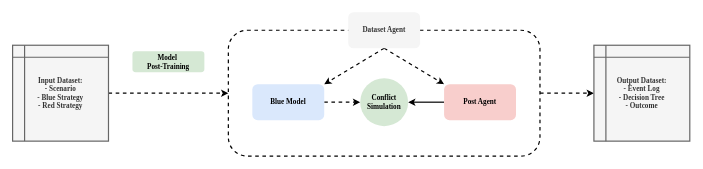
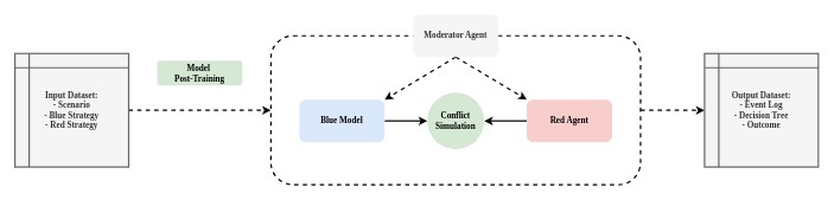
  <mxCell id="0" />
  <mxCell id="1" parent="0" />
  <mxCell id="2" style="edgeStyle=orthogonalEdgeStyle;rounded=0;orthogonalLoop=1;jettySize=auto;html=1;dashed=1;strokeWidth=2;" edge="1" parent="1" source="3" target="12"><mxGeometry relative="1" as="geometry" /></mxCell>
  <mxCell id="3" value="" style="rounded=1;whiteSpace=wrap;html=1;strokeWidth=2;dashed=1;" vertex="1" parent="1"><mxGeometry x="380" y="50" width="520" height="210" as="geometry" /></mxCell>
  <mxCell id="4" style="rounded=0;orthogonalLoop=1;jettySize=auto;html=1;exitX=0.5;exitY=1;exitDx=0;exitDy=0;entryX=1;entryY=0;entryDx=0;entryDy=0;strokeWidth=2;dashed=1;" edge="1" parent="1" source="6" target="8"><mxGeometry relative="1" as="geometry" /></mxCell>
  <mxCell id="5" style="rounded=0;orthogonalLoop=1;jettySize=auto;html=1;exitX=0.5;exitY=1;exitDx=0;exitDy=0;entryX=0;entryY=0;entryDx=0;entryDy=0;strokeWidth=2;dashed=1;" edge="1" parent="1" source="6" target="10"><mxGeometry relative="1" as="geometry" /></mxCell>
- <mxCell id="6" value="&lt;b&gt;&lt;font face=&quot;Verdana&quot;&gt;Dataset Agent&lt;/font&gt;&lt;/b&gt;" style="rounded=1;whiteSpace=wrap;html=1;fillColor=#f5f5f5;fontColor=#333333;strokeColor=none;" vertex="1" parent="1"><mxGeometry x="580" y="20" width="120" height="60" as="geometry" /></mxCell>
- <mxCell id="7" style="edgeStyle=orthogonalEdgeStyle;rounded=0;orthogonalLoop=1;jettySize=auto;html=1;strokeWidth=2;dashed=1;" edge="1" parent="1" source="8" target="11"><mxGeometry relative="1" as="geometry" /></mxCell>
+ <mxCell id="6" value="&lt;b&gt;&lt;font face=&quot;Verdana&quot;&gt;Moderator Agent&lt;/font&gt;&lt;/b&gt;" style="rounded=1;whiteSpace=wrap;html=1;fillColor=#f5f5f5;fontColor=#333333;strokeColor=none;" vertex="1" parent="1"><mxGeometry x="580" y="20" width="120" height="60" as="geometry" /></mxCell>
+ <mxCell id="7" style="edgeStyle=orthogonalEdgeStyle;rounded=0;orthogonalLoop=1;jettySize=auto;html=1;strokeWidth=2;" edge="1" parent="1" source="8" target="11"><mxGeometry relative="1" as="geometry" /></mxCell>
  <mxCell id="8" value="&lt;b&gt;&lt;font face=&quot;Verdana&quot;&gt;Blue Model&lt;/font&gt;&lt;/b&gt;" style="rounded=1;whiteSpace=wrap;html=1;fillColor=#dae8fc;strokeColor=none;" vertex="1" parent="1"><mxGeometry x="420" y="140" width="120" height="60" as="geometry" /></mxCell>
  <mxCell id="9" style="edgeStyle=orthogonalEdgeStyle;rounded=0;orthogonalLoop=1;jettySize=auto;html=1;entryX=1;entryY=0.5;entryDx=0;entryDy=0;strokeWidth=2;" edge="1" parent="1" source="10" target="11"><mxGeometry relative="1" as="geometry" /></mxCell>
- <mxCell id="10" value="&lt;b&gt;&lt;font face=&quot;Verdana&quot;&gt;Post Agent&lt;/font&gt;&lt;/b&gt;" style="rounded=1;whiteSpace=wrap;html=1;fillColor=#f8cecc;strokeColor=none;" vertex="1" parent="1"><mxGeometry x="740" y="140" width="120" height="60" as="geometry" /></mxCell>
+ <mxCell id="10" value="&lt;b&gt;&lt;font face=&quot;Verdana&quot;&gt;Red Agent&lt;/font&gt;&lt;/b&gt;" style="rounded=1;whiteSpace=wrap;html=1;fillColor=#f8cecc;strokeColor=none;" vertex="1" parent="1"><mxGeometry x="740" y="140" width="120" height="60" as="geometry" /></mxCell>
  <mxCell id="11" value="&lt;b&gt;&lt;font face=&quot;Verdana&quot;&gt;Conflict Simulation&lt;/font&gt;&lt;/b&gt;" style="ellipse;whiteSpace=wrap;html=1;aspect=fixed;fillColor=#d5e8d4;strokeColor=none;" vertex="1" parent="1"><mxGeometry x="600" y="130" width="80" height="80" as="geometry" /></mxCell>
  <mxCell id="12" value="&lt;b&gt;&lt;font face=&quot;Verdana&quot;&gt;Output Dataset:&lt;/font&gt;&lt;/b&gt;&lt;div&gt;&lt;b&gt;&lt;font face=&quot;Verdana&quot;&gt;- Event Log&lt;/font&gt;&lt;/b&gt;&lt;/div&gt;&lt;div&gt;&lt;b&gt;&lt;font face=&quot;Verdana&quot;&gt;- Decision Tree&lt;/font&gt;&lt;/b&gt;&lt;/div&gt;&lt;div&gt;&lt;b&gt;&lt;font face=&quot;Verdana&quot;&gt;- Outcome&lt;/font&gt;&lt;/b&gt;&lt;/div&gt;" style="shape=internalStorage;whiteSpace=wrap;html=1;backgroundOutline=1;align=center;strokeWidth=2;fillColor=#f5f5f5;fontColor=#333333;strokeColor=#666666;" vertex="1" parent="1"><mxGeometry x="990" y="75" width="160" height="160" as="geometry" /></mxCell>
  <mxCell id="13" style="edgeStyle=orthogonalEdgeStyle;rounded=0;orthogonalLoop=1;jettySize=auto;html=1;dashed=1;strokeWidth=2;" edge="1" parent="1" source="14" target="3"><mxGeometry relative="1" as="geometry" /></mxCell>
  <mxCell id="14" value="&lt;font face=&quot;Verdana&quot;&gt;&lt;b&gt;Input Dataset:&lt;/b&gt;&lt;/font&gt;&lt;div&gt;&lt;font face=&quot;Verdana&quot;&gt;&lt;b&gt;- Scenario&lt;/b&gt;&lt;/font&gt;&lt;/div&gt;&lt;div&gt;&lt;font face=&quot;Verdana&quot;&gt;&lt;b&gt;- Blue Strategy&lt;/b&gt;&lt;/font&gt;&lt;/div&gt;&lt;div&gt;&lt;font face=&quot;Verdana&quot;&gt;&lt;b&gt;- Red Strategy&lt;/b&gt;&lt;/font&gt;&lt;/div&gt;" style="shape=internalStorage;whiteSpace=wrap;html=1;backgroundOutline=1;align=center;strokeWidth=2;fillColor=#f5f5f5;fontColor=#333333;strokeColor=#666666;" vertex="1" parent="1"><mxGeometry x="20" y="75" width="160" height="160" as="geometry" /></mxCell>
  <mxCell id="15" value="&lt;b&gt;&lt;font face=&quot;Verdana&quot;&gt;Model&amp;nbsp;&lt;/font&gt;&lt;/b&gt;&lt;div&gt;&lt;b&gt;&lt;font face=&quot;Verdana&quot;&gt;Post-Training&lt;/font&gt;&lt;/b&gt;&lt;/div&gt;" style="rounded=1;whiteSpace=wrap;html=1;fillColor=#d5e8d4;strokeColor=none;" vertex="1" parent="1"><mxGeometry x="220" y="85" width="120" height="35" as="geometry" /></mxCell>
